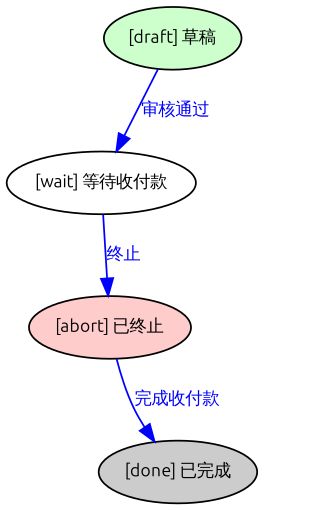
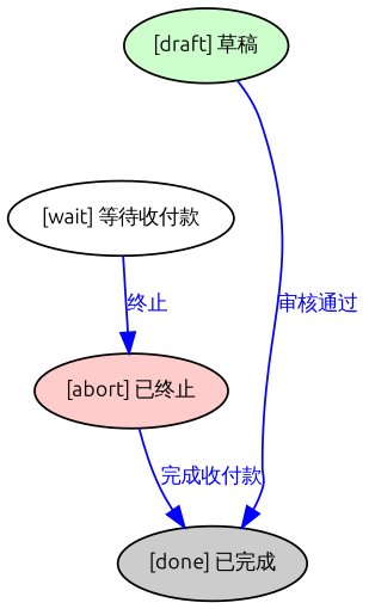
  digraph {
    fontname=Ubuntu
    node [fontname=Ubuntu fontsize=10 shape=ellipse style=filled]
    edge [color=blue fontcolor=blue fontname=Ubuntu fontsize=10]
    n1 [fillcolor="#ccffcc" label="[draft] 草稿"]
    n2 [label="[wait] 等待收付款" style=""]
    n3 [fillcolor="#ffcccc" label="[abort] 已终止"]
    n4 [fillcolor="#cccccc" label="[done] 已完成"]
-   n1 -> n2 [label="审核通过"]
+   n1 -> n4 [label="审核通过"]
    n2 -> n3 [label="终止"]
    n3 -> n4 [label="完成收付款"]
  }
